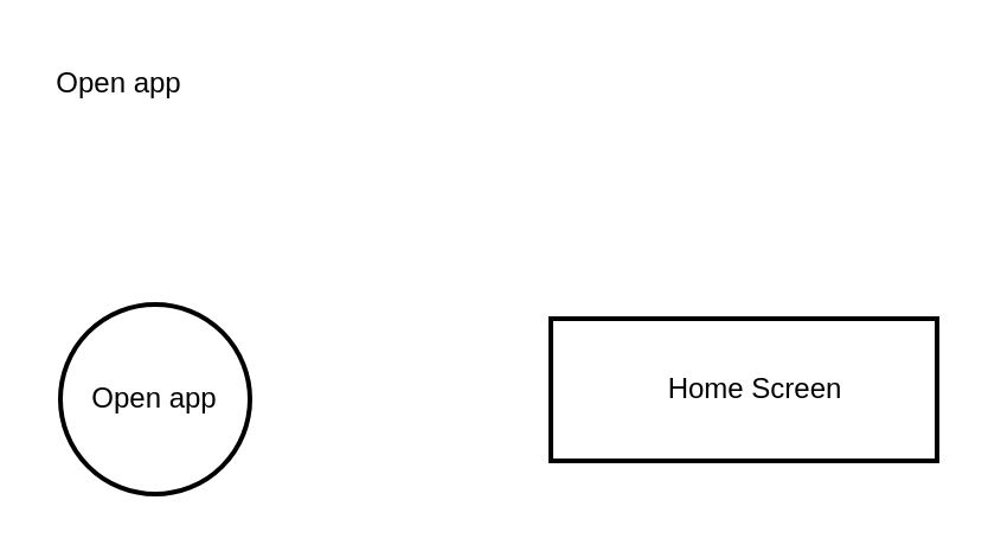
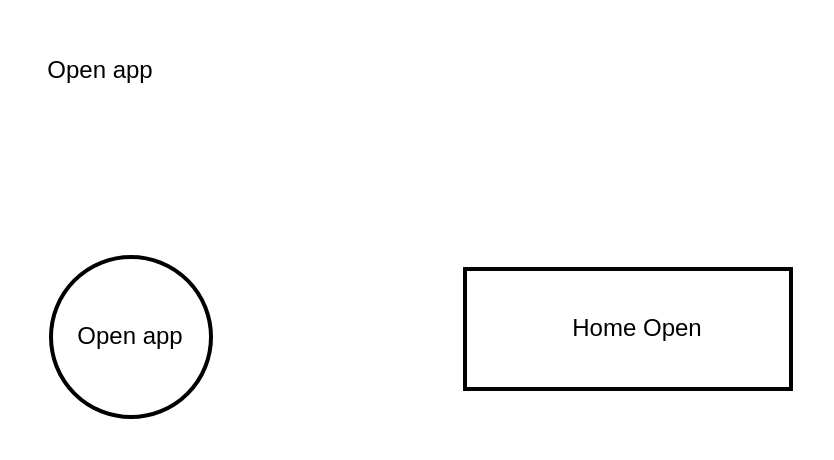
  <mxCell id="0" />
  <mxCell id="1" parent="0" />
  <mxCell id="2" value="" style="ellipse;whiteSpace=wrap;html=1;aspect=fixed;strokeWidth=2;" vertex="1" parent="1"><mxGeometry x="25" y="128" width="80" height="80" as="geometry" /></mxCell>
  <mxCell id="3" value="Open app&lt;br&gt;" style="text;html=1;strokeColor=none;fillColor=none;align=center;verticalAlign=middle;whiteSpace=wrap;rounded=0;strokeWidth=2;" vertex="1" parent="1"><mxGeometry x="20" y="20" width="60" height="30" as="geometry" /></mxCell>
  <mxCell id="4" value="Open app&lt;br&gt;" style="text;html=1;strokeColor=none;fillColor=none;align=center;verticalAlign=middle;whiteSpace=wrap;rounded=0;strokeWidth=2;" vertex="1" parent="1"><mxGeometry x="35" y="153" width="60" height="30" as="geometry" /></mxCell>
  <mxCell id="5" value="" style="rounded=0;whiteSpace=wrap;html=1;strokeWidth=2;" vertex="1" parent="1"><mxGeometry x="232" y="134" width="163" height="60" as="geometry" /></mxCell>
- <mxCell id="6" value="Home Screen" style="text;html=1;strokeColor=none;fillColor=none;align=center;verticalAlign=middle;whiteSpace=wrap;rounded=0;strokeWidth=2;" vertex="1" parent="1"><mxGeometry x="262" y="149" width="113" height="30" as="geometry" /></mxCell>
+ <mxCell id="6" value="Home Open" style="text;html=1;strokeColor=none;fillColor=none;align=center;verticalAlign=middle;whiteSpace=wrap;rounded=0;strokeWidth=2;" vertex="1" parent="1"><mxGeometry x="262" y="149" width="113" height="30" as="geometry" /></mxCell>
